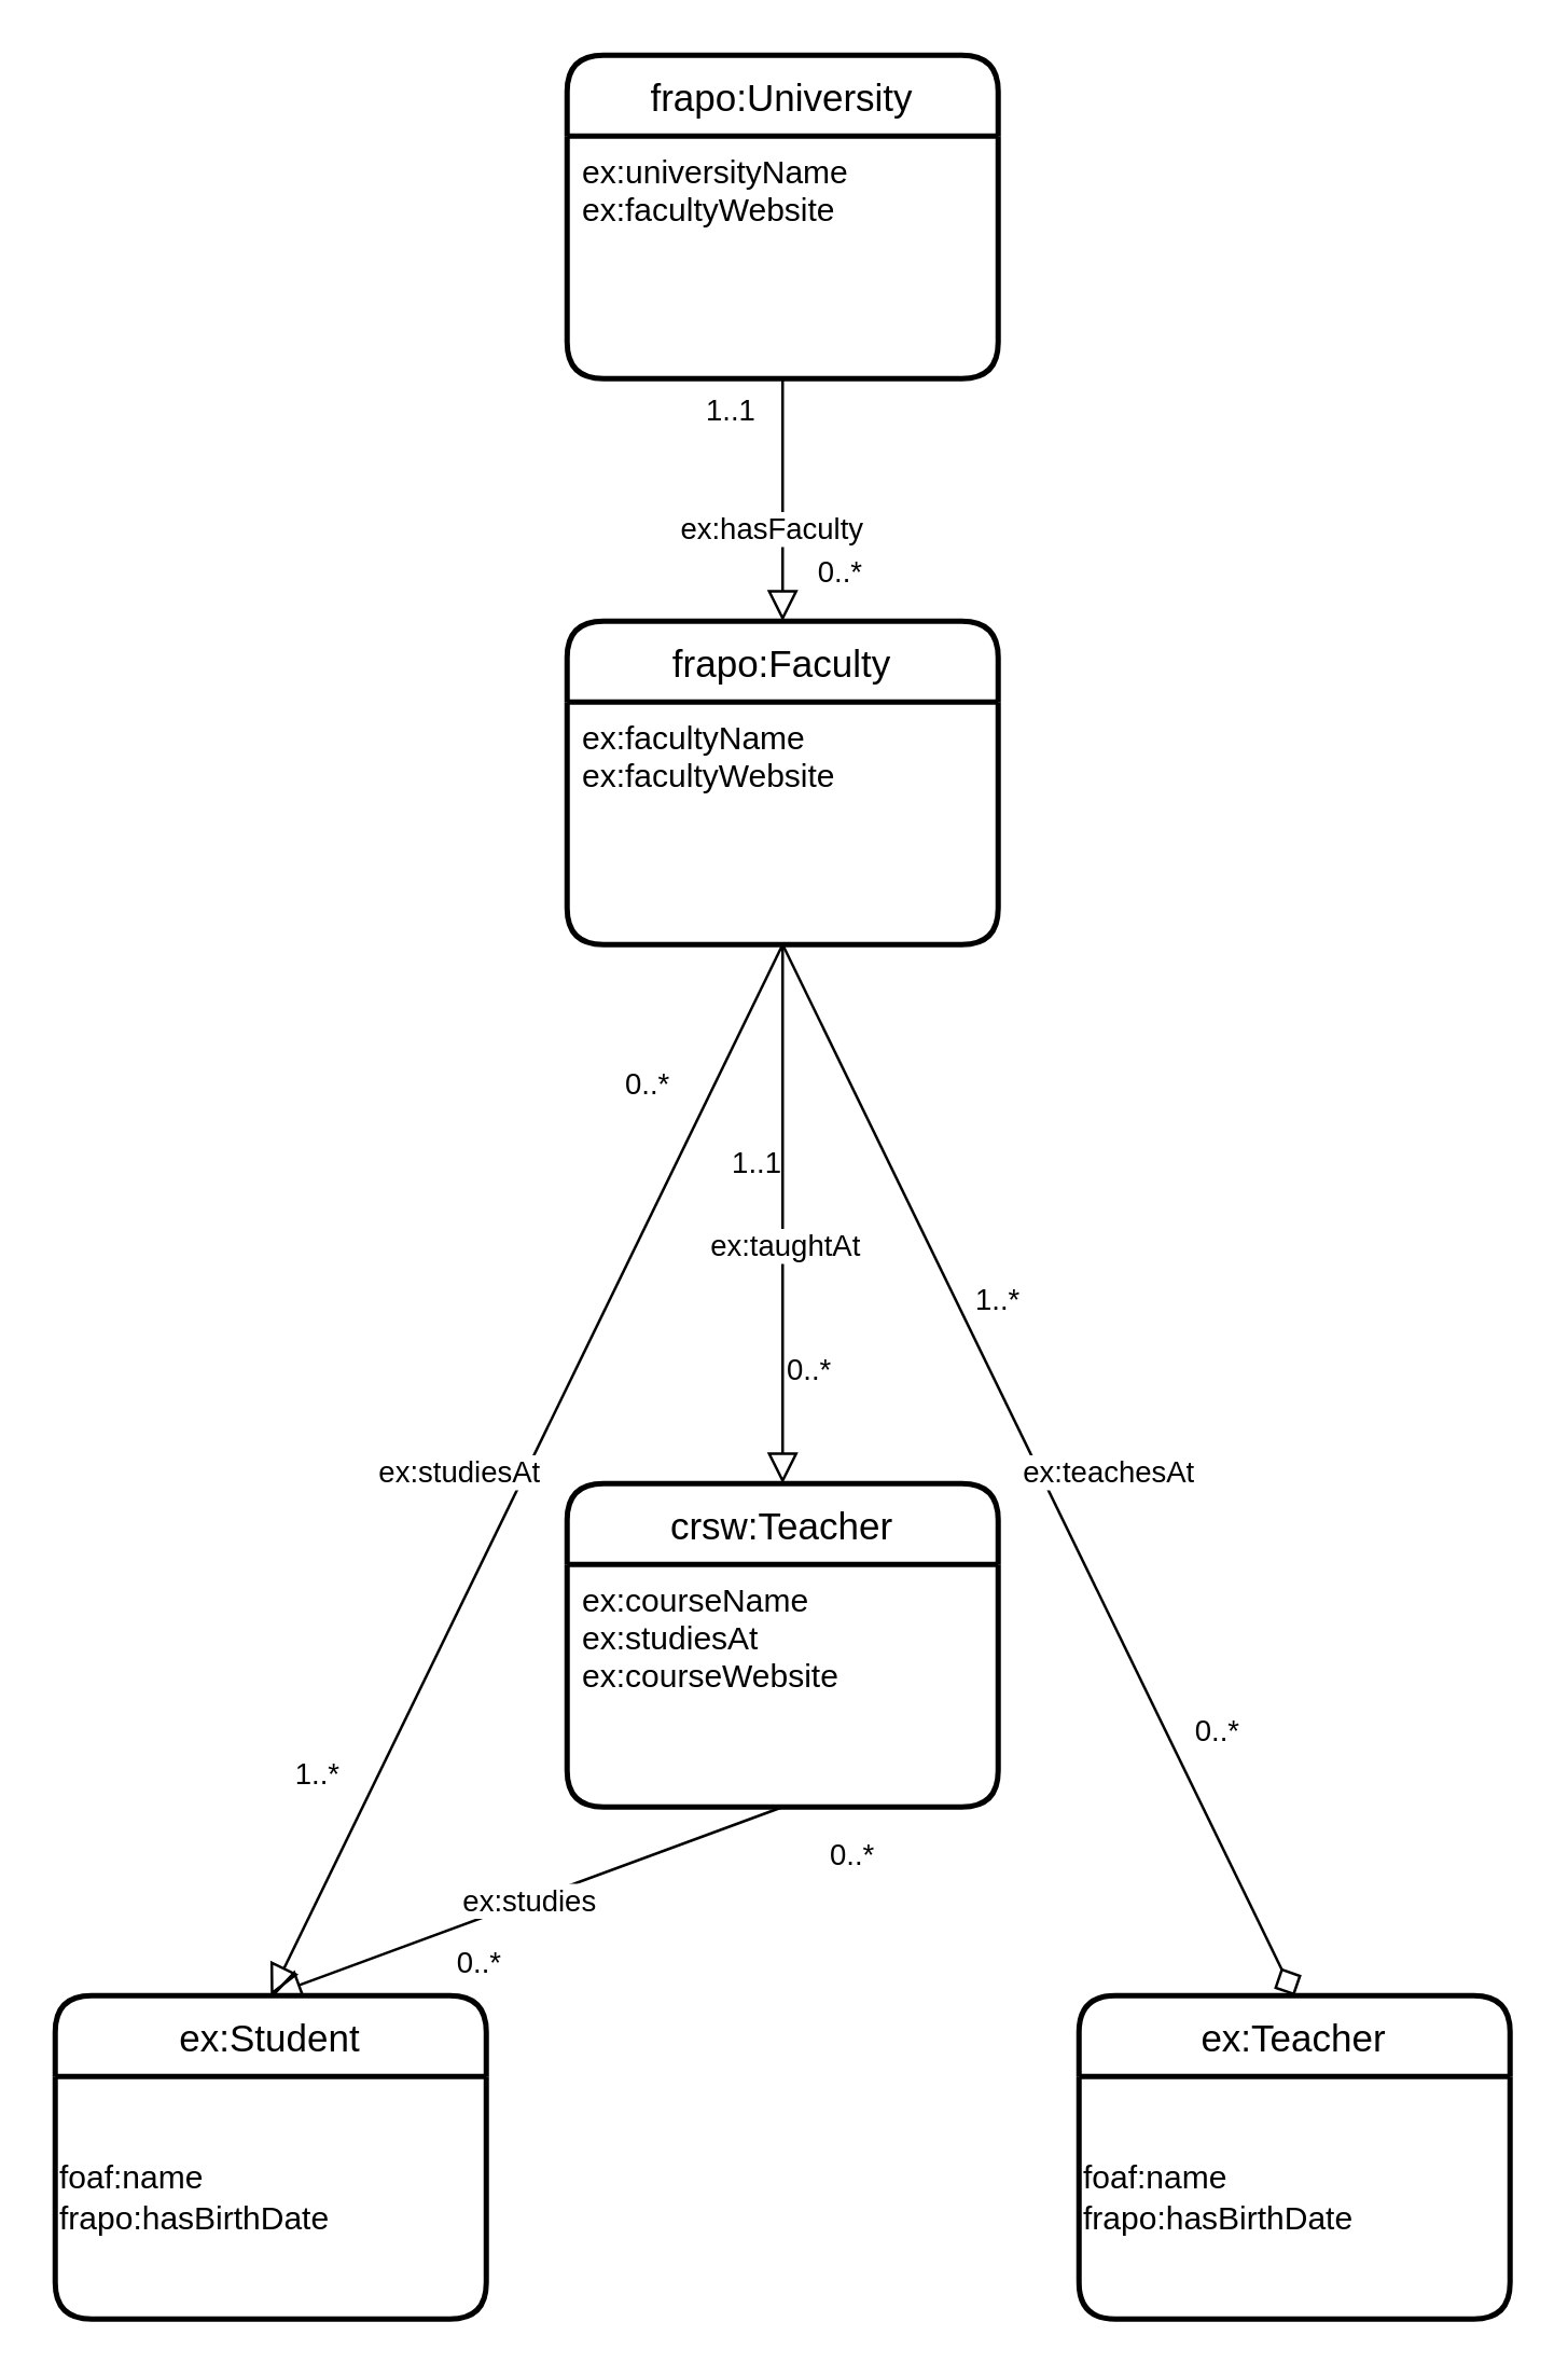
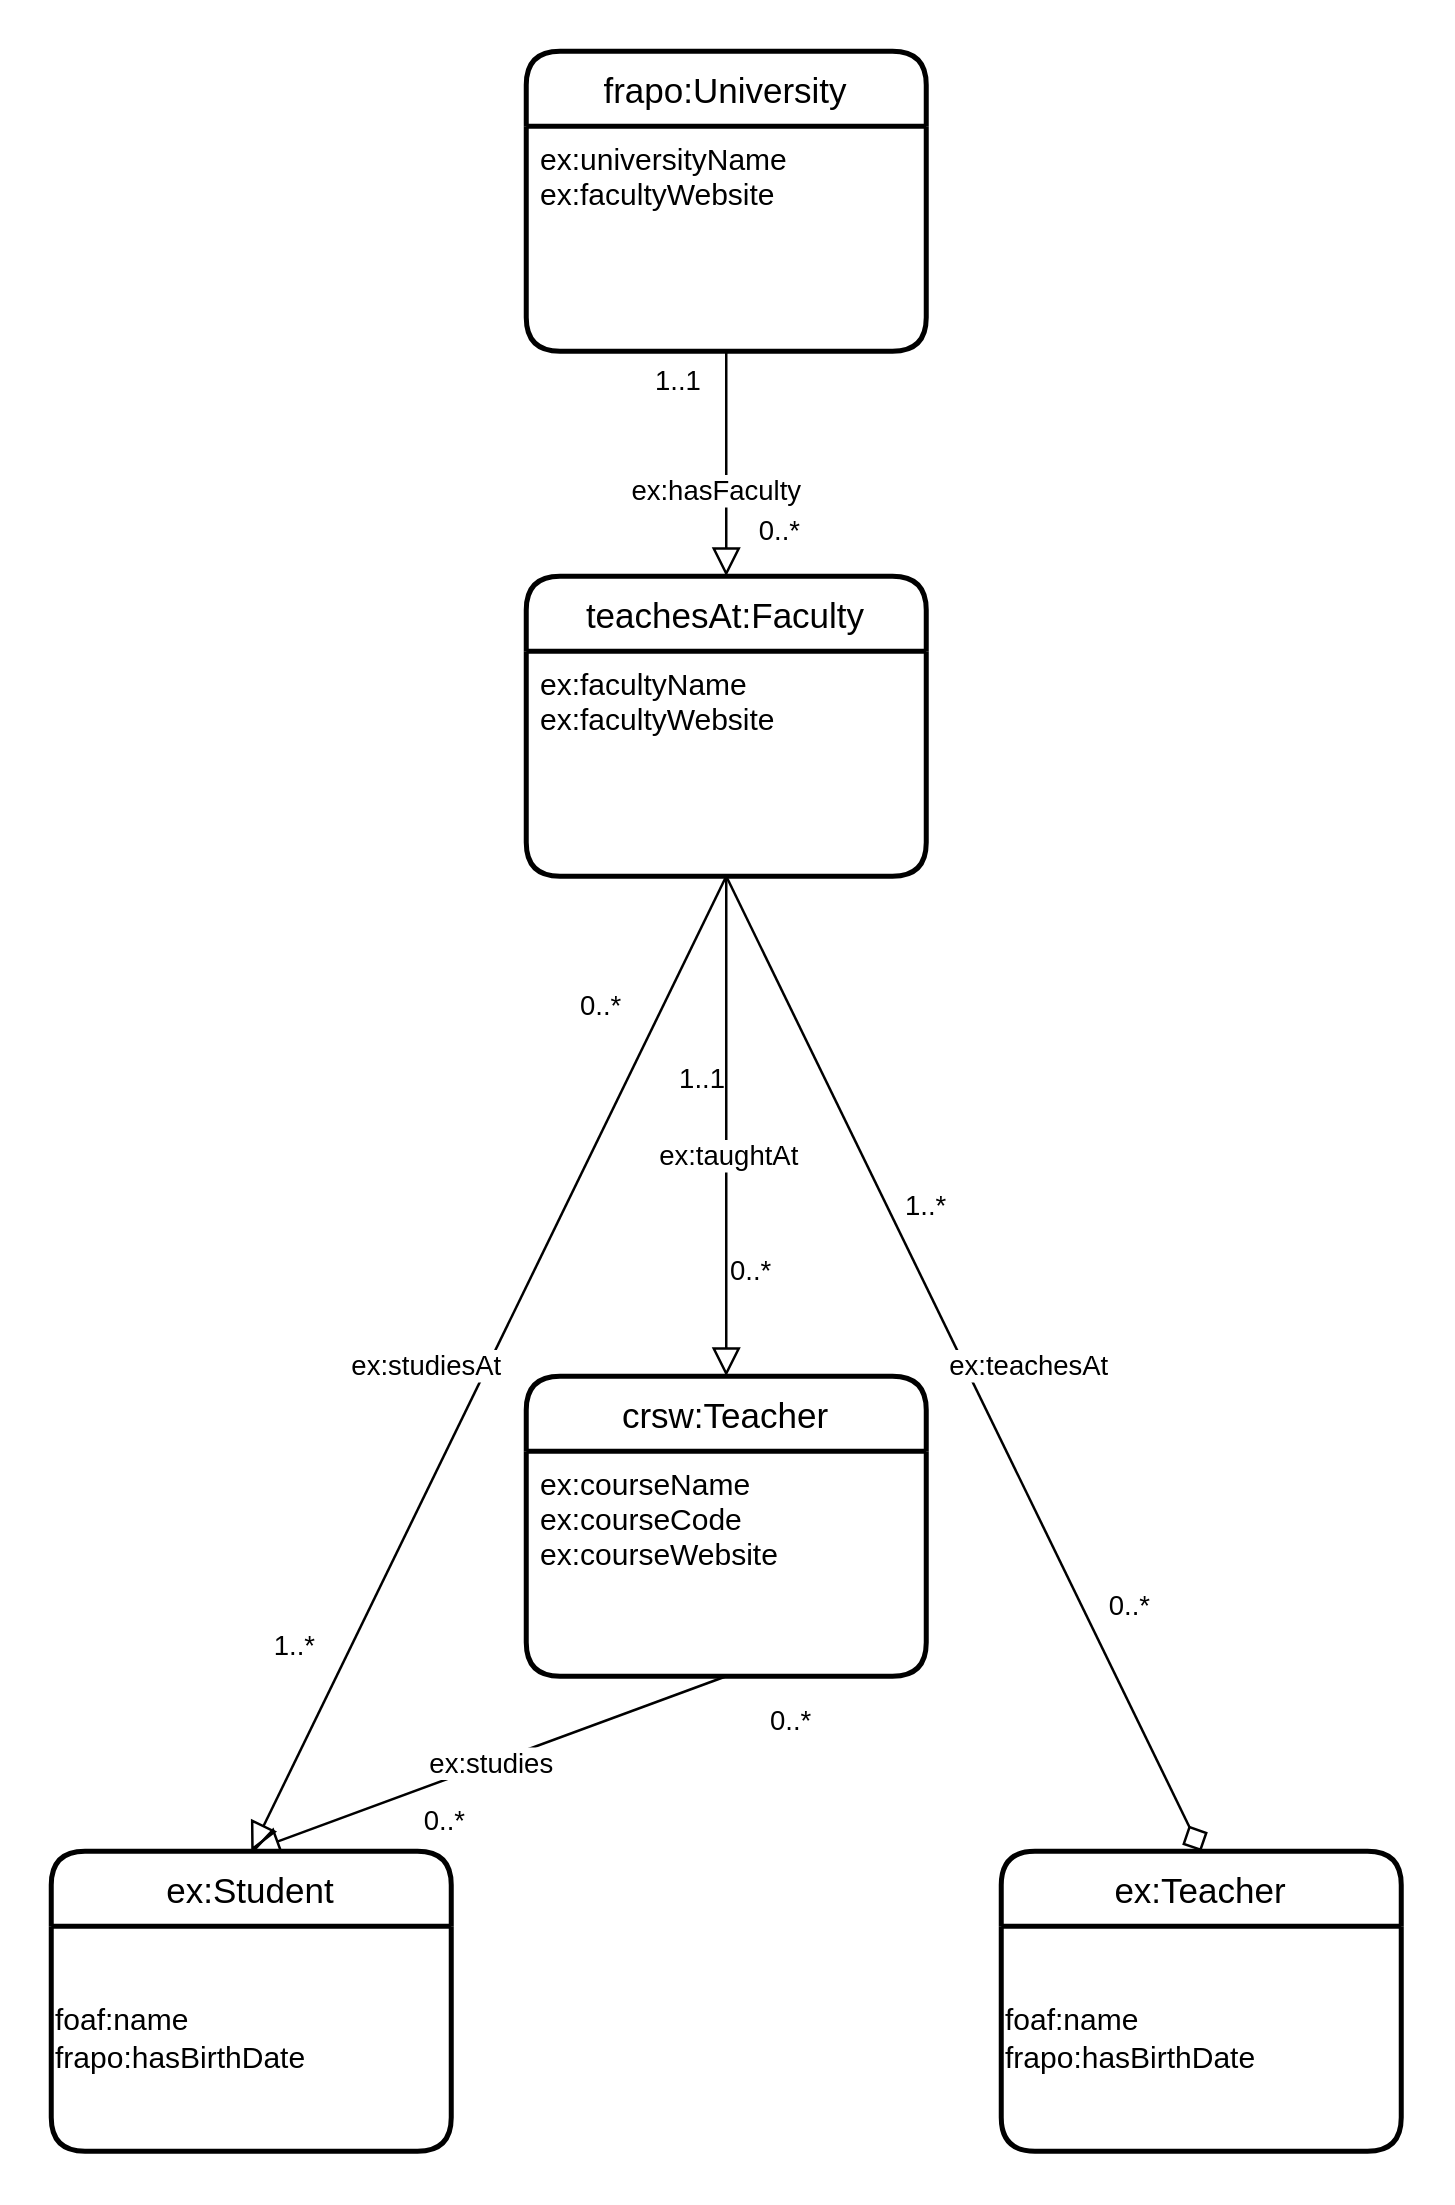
  <mxCell id="0" />
  <mxCell id="1" parent="0" />
  <mxCell id="2" value="" style="endArrow=diamond;html=1;rounded=0;endFill=0;strokeWidth=1;endSize=9;exitX=0.5;exitY=1;exitDx=0;exitDy=0;entryX=0.5;entryY=0;entryDx=0;entryDy=0;" parent="1" source="9" target="10" edge="1"><mxGeometry relative="1" as="geometry"><mxPoint x="-140" y="470" as="sourcePoint" /><mxPoint x="-120" y="580" as="targetPoint" /></mxGeometry></mxCell>
  <mxCell id="3" value="ex:teachesAt" style="edgeLabel;resizable=0;html=1;align=center;verticalAlign=middle;" parent="2" connectable="0" vertex="1"><mxGeometry relative="1" as="geometry"><mxPoint x="25" as="offset" /></mxGeometry></mxCell>
  <mxCell id="4" value="1..*" style="edgeLabel;resizable=0;html=1;align=left;verticalAlign=bottom;" parent="2" connectable="0" vertex="1"><mxGeometry x="-1" relative="1" as="geometry"><mxPoint x="70" y="140" as="offset" /></mxGeometry></mxCell>
  <mxCell id="5" value="&lt;span style=&quot;text-align: left;&quot;&gt;0..*&lt;/span&gt;" style="edgeLabel;resizable=0;html=1;align=right;verticalAlign=bottom;" parent="2" connectable="0" vertex="1"><mxGeometry x="1" relative="1" as="geometry"><mxPoint x="-20" y="-90" as="offset" /></mxGeometry></mxCell>
  <mxCell id="6" value="crsw:Teacher" style="swimlane;childLayout=stackLayout;horizontal=1;startSize=30;horizontalStack=0;rounded=1;fontSize=14;fontStyle=0;strokeWidth=2;resizeParent=0;resizeLast=1;shadow=0;dashed=0;align=center;" parent="1" vertex="1"><mxGeometry x="210" y="550" width="160" height="120" as="geometry" /></mxCell>
- <mxCell id="7" value="ex:courseName&#10;ex:studiesAt&#10;ex:courseWebsite" style="align=left;strokeColor=none;fillColor=none;spacingLeft=4;fontSize=12;verticalAlign=top;resizable=0;rotatable=0;part=1;" parent="6" vertex="1"><mxGeometry y="30" width="160" height="90" as="geometry" /></mxCell>
- <mxCell id="8" value="frapo:Faculty" style="swimlane;childLayout=stackLayout;horizontal=1;startSize=30;horizontalStack=0;rounded=1;fontSize=14;fontStyle=0;strokeWidth=2;resizeParent=0;resizeLast=1;shadow=0;dashed=0;align=center;" parent="1" vertex="1"><mxGeometry x="210" y="230" width="160" height="120" as="geometry" /></mxCell>
+ <mxCell id="7" value="ex:courseName&#10;ex:courseCode&#10;ex:courseWebsite" style="align=left;strokeColor=none;fillColor=none;spacingLeft=4;fontSize=12;verticalAlign=top;resizable=0;rotatable=0;part=1;" parent="6" vertex="1"><mxGeometry y="30" width="160" height="90" as="geometry" /></mxCell>
+ <mxCell id="8" value="teachesAt:Faculty" style="swimlane;childLayout=stackLayout;horizontal=1;startSize=30;horizontalStack=0;rounded=1;fontSize=14;fontStyle=0;strokeWidth=2;resizeParent=0;resizeLast=1;shadow=0;dashed=0;align=center;" parent="1" vertex="1"><mxGeometry x="210" y="230" width="160" height="120" as="geometry" /></mxCell>
  <mxCell id="9" value="ex:facultyName&#10;ex:facultyWebsite" style="align=left;strokeColor=none;fillColor=none;spacingLeft=4;fontSize=12;verticalAlign=top;resizable=0;rotatable=0;part=1;" parent="8" vertex="1"><mxGeometry y="30" width="160" height="90" as="geometry" /></mxCell>
  <mxCell id="10" value="ex:Teacher" style="swimlane;childLayout=stackLayout;horizontal=1;startSize=30;horizontalStack=0;rounded=1;fontSize=14;fontStyle=0;strokeWidth=2;resizeParent=0;resizeLast=1;shadow=0;dashed=0;align=center;" parent="1" vertex="1"><mxGeometry x="400" y="740" width="160" height="120" as="geometry" /></mxCell>
  <mxCell id="11" value="&lt;span style=&quot;&quot;&gt;foaf:name&lt;/span&gt;&lt;br style=&quot;padding: 0px; margin: 0px;&quot;&gt;&lt;div style=&quot;&quot;&gt;frapo:hasBirthDate&lt;/div&gt;" style="text;html=1;align=left;verticalAlign=middle;resizable=0;points=[];autosize=1;strokeColor=none;fillColor=none;" parent="10" vertex="1"><mxGeometry y="30" width="160" height="90" as="geometry" /></mxCell>
  <mxCell id="12" value="" style="endArrow=block;html=1;rounded=0;endFill=0;strokeWidth=1;endSize=9;exitX=0.5;exitY=1;exitDx=0;exitDy=0;entryX=0.5;entryY=0;entryDx=0;entryDy=0;" parent="1" source="6" target="26" edge="1"><mxGeometry relative="1" as="geometry"><mxPoint x="290" y="830" as="sourcePoint" /><mxPoint x="100" y="706" as="targetPoint" /></mxGeometry></mxCell>
  <mxCell id="13" value="ex:studies" style="edgeLabel;resizable=0;html=1;align=center;verticalAlign=middle;" parent="12" connectable="0" vertex="1"><mxGeometry relative="1" as="geometry" /></mxCell>
  <mxCell id="14" value="0..*" style="edgeLabel;resizable=0;html=1;align=left;verticalAlign=bottom;" parent="12" connectable="0" vertex="1"><mxGeometry x="-1" relative="1" as="geometry"><mxPoint x="16" y="26" as="offset" /></mxGeometry></mxCell>
  <mxCell id="15" value="0..*" style="edgeLabel;resizable=0;html=1;align=right;verticalAlign=bottom;" parent="12" connectable="0" vertex="1"><mxGeometry x="1" relative="1" as="geometry"><mxPoint x="86" y="-4" as="offset" /></mxGeometry></mxCell>
  <mxCell id="16" value="" style="endArrow=block;html=1;rounded=0;endFill=0;strokeWidth=1;endSize=9;exitX=0.5;exitY=1;exitDx=0;exitDy=0;entryX=0.5;entryY=0;entryDx=0;entryDy=0;" parent="1" source="9" target="26" edge="1"><mxGeometry relative="1" as="geometry"><mxPoint x="60" y="610" as="sourcePoint" /><mxPoint x="226" y="716" as="targetPoint" /></mxGeometry></mxCell>
  <mxCell id="17" value="ex:studiesAt" style="edgeLabel;resizable=0;html=1;align=center;verticalAlign=middle;" parent="16" connectable="0" vertex="1"><mxGeometry relative="1" as="geometry"><mxPoint x="-25" as="offset" /></mxGeometry></mxCell>
  <mxCell id="18" value="0..*" style="edgeLabel;resizable=0;html=1;align=left;verticalAlign=bottom;" parent="16" connectable="0" vertex="1"><mxGeometry x="-1" relative="1" as="geometry"><mxPoint x="-60" y="60" as="offset" /></mxGeometry></mxCell>
  <mxCell id="19" value="&lt;span style=&quot;text-align: left;&quot;&gt;1..*&lt;/span&gt;" style="edgeLabel;resizable=0;html=1;align=right;verticalAlign=bottom;" parent="16" connectable="0" vertex="1"><mxGeometry x="1" relative="1" as="geometry"><mxPoint x="26" y="-74" as="offset" /></mxGeometry></mxCell>
  <mxCell id="20" value="frapo:University" style="swimlane;childLayout=stackLayout;horizontal=1;startSize=30;horizontalStack=0;rounded=1;fontSize=14;fontStyle=0;strokeWidth=2;resizeParent=0;resizeLast=1;shadow=0;dashed=0;align=center;" parent="1" vertex="1"><mxGeometry x="210" y="20" width="160" height="120" as="geometry" /></mxCell>
  <mxCell id="21" value="ex:universityName&#10;ex:facultyWebsite&#10;&#10;" style="align=left;strokeColor=none;fillColor=none;spacingLeft=4;fontSize=12;verticalAlign=top;resizable=0;rotatable=0;part=1;" parent="20" vertex="1"><mxGeometry y="30" width="160" height="90" as="geometry" /></mxCell>
  <mxCell id="22" value="" style="endArrow=block;html=1;rounded=0;entryX=0.5;entryY=0;entryDx=0;entryDy=0;endFill=0;strokeWidth=1;endSize=9;" parent="1" source="21" target="8" edge="1"><mxGeometry relative="1" as="geometry"><mxPoint x="10" y="430" as="sourcePoint" /><mxPoint x="-60" y="430" as="targetPoint" /></mxGeometry></mxCell>
  <mxCell id="23" value="&lt;font style=&quot;line-height: 1; font-size: 11px;&quot;&gt;ex:hasFaculty&lt;/font&gt;" style="edgeLabel;resizable=0;html=1;align=center;verticalAlign=middle;fontSize=11;" parent="22" connectable="0" vertex="1"><mxGeometry relative="1" as="geometry"><mxPoint x="-5" y="10" as="offset" /></mxGeometry></mxCell>
  <mxCell id="24" value="1..1" style="edgeLabel;resizable=0;html=1;align=left;verticalAlign=bottom;" parent="22" connectable="0" vertex="1"><mxGeometry x="-1" relative="1" as="geometry"><mxPoint x="-30" y="20" as="offset" /></mxGeometry></mxCell>
  <mxCell id="25" value="&lt;span style=&quot;text-align: left;&quot;&gt;0..*&lt;/span&gt;" style="edgeLabel;resizable=0;html=1;align=right;verticalAlign=bottom;" parent="22" connectable="0" vertex="1"><mxGeometry x="1" relative="1" as="geometry"><mxPoint x="30" y="-10" as="offset" /></mxGeometry></mxCell>
  <mxCell id="26" value="ex:Student" style="swimlane;childLayout=stackLayout;horizontal=1;startSize=30;horizontalStack=0;rounded=1;fontSize=14;fontStyle=0;strokeWidth=2;resizeParent=0;resizeLast=1;shadow=0;dashed=0;align=center;" parent="1" vertex="1"><mxGeometry x="20" y="740" width="160" height="120" as="geometry" /></mxCell>
  <mxCell id="27" value="&lt;span style=&quot;&quot;&gt;foaf:name&lt;/span&gt;&lt;br style=&quot;padding: 0px; margin: 0px;&quot;&gt;&lt;div style=&quot;&quot;&gt;frapo:hasBirthDate&lt;/div&gt;" style="text;html=1;align=left;verticalAlign=middle;resizable=0;points=[];autosize=1;strokeColor=none;fillColor=none;" parent="26" vertex="1"><mxGeometry y="30" width="160" height="90" as="geometry" /></mxCell>
  <mxCell id="28" value="" style="endArrow=block;html=1;rounded=0;endFill=0;strokeWidth=1;endSize=9;entryX=0.5;entryY=0;entryDx=0;entryDy=0;exitX=0.5;exitY=1;exitDx=0;exitDy=0;" parent="1" source="9" target="6" edge="1"><mxGeometry relative="1" as="geometry"><mxPoint x="556" y="386" as="sourcePoint" /><mxPoint x="296" y="356" as="targetPoint" /></mxGeometry></mxCell>
  <mxCell id="29" value="ex:taughtAt" style="edgeLabel;resizable=0;html=1;align=center;verticalAlign=middle;" parent="28" connectable="0" vertex="1"><mxGeometry relative="1" as="geometry"><mxPoint y="11" as="offset" /></mxGeometry></mxCell>
  <mxCell id="30" value="0..*" style="edgeLabel;resizable=0;html=1;align=left;verticalAlign=bottom;" parent="28" connectable="0" vertex="1"><mxGeometry x="-1" relative="1" as="geometry"><mxPoint y="166" as="offset" /></mxGeometry></mxCell>
  <mxCell id="31" value="&lt;span style=&quot;text-align: left;&quot;&gt;1..1&lt;/span&gt;" style="edgeLabel;resizable=0;html=1;align=right;verticalAlign=bottom;" parent="28" connectable="0" vertex="1"><mxGeometry x="1" relative="1" as="geometry"><mxPoint y="-111" as="offset" /></mxGeometry></mxCell>
